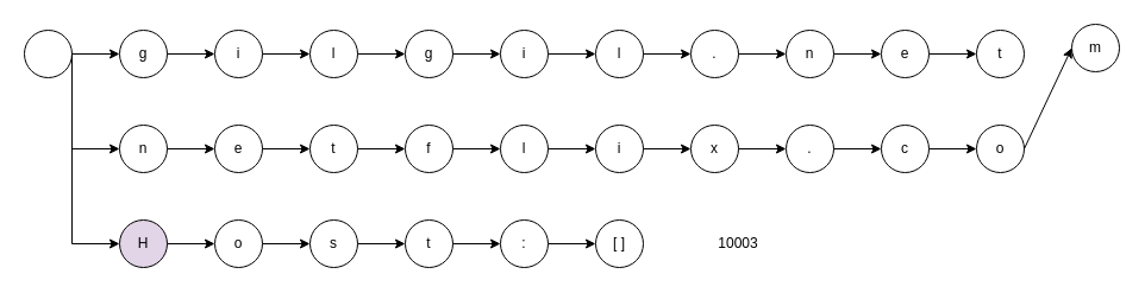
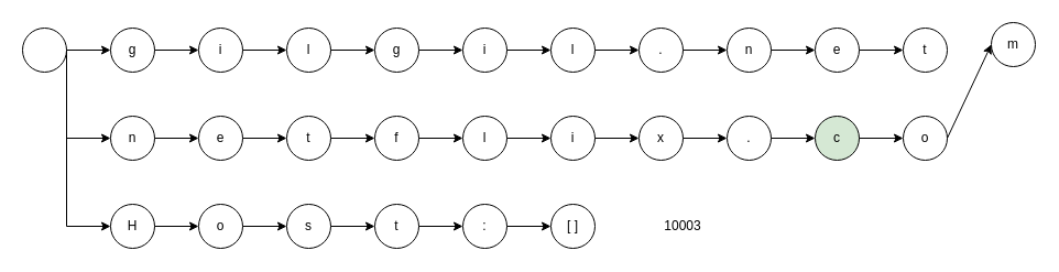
  <mxCell id="0" />
  <mxCell id="1" parent="0" />
  <mxCell id="2" value="" style="ellipse;whiteSpace=wrap;html=1;" parent="1" vertex="1"><mxGeometry x="20" y="25" width="40" height="40" as="geometry" /></mxCell>
  <mxCell id="3" value="g" style="ellipse;whiteSpace=wrap;html=1;" parent="1" vertex="1"><mxGeometry x="100" y="25" width="40" height="40" as="geometry" /></mxCell>
  <mxCell id="4" value="" style="endArrow=classic;html=1;entryX=0;entryY=0.5;entryDx=0;entryDy=0;" parent="1" target="3" edge="1"><mxGeometry width="50" height="50" relative="1" as="geometry"><mxPoint x="60" y="45" as="sourcePoint" /><mxPoint x="110" y="-5" as="targetPoint" /></mxGeometry></mxCell>
  <mxCell id="5" value="i" style="ellipse;whiteSpace=wrap;html=1;" parent="1" vertex="1"><mxGeometry x="180" y="25" width="40" height="40" as="geometry" /></mxCell>
  <mxCell id="6" value="" style="endArrow=classic;html=1;entryX=0;entryY=0.5;entryDx=0;entryDy=0;" parent="1" target="5" edge="1"><mxGeometry width="50" height="50" relative="1" as="geometry"><mxPoint x="140" y="45" as="sourcePoint" /><mxPoint x="190" y="-5" as="targetPoint" /></mxGeometry></mxCell>
  <mxCell id="7" value="l" style="ellipse;whiteSpace=wrap;html=1;" parent="1" vertex="1"><mxGeometry x="260" y="25" width="40" height="40" as="geometry" /></mxCell>
  <mxCell id="8" value="" style="endArrow=classic;html=1;entryX=0;entryY=0.5;entryDx=0;entryDy=0;" parent="1" target="7" edge="1"><mxGeometry width="50" height="50" relative="1" as="geometry"><mxPoint x="220" y="45" as="sourcePoint" /><mxPoint x="270" y="-5" as="targetPoint" /></mxGeometry></mxCell>
  <mxCell id="9" value="g" style="ellipse;whiteSpace=wrap;html=1;" parent="1" vertex="1"><mxGeometry x="340" y="25" width="40" height="40" as="geometry" /></mxCell>
  <mxCell id="10" value="" style="endArrow=classic;html=1;entryX=0;entryY=0.5;entryDx=0;entryDy=0;" parent="1" target="9" edge="1"><mxGeometry width="50" height="50" relative="1" as="geometry"><mxPoint x="300" y="45" as="sourcePoint" /><mxPoint x="350" y="-5" as="targetPoint" /></mxGeometry></mxCell>
  <mxCell id="11" value="i" style="ellipse;whiteSpace=wrap;html=1;" parent="1" vertex="1"><mxGeometry x="420" y="25" width="40" height="40" as="geometry" /></mxCell>
  <mxCell id="12" value="" style="endArrow=classic;html=1;entryX=0;entryY=0.5;entryDx=0;entryDy=0;" parent="1" target="11" edge="1"><mxGeometry width="50" height="50" relative="1" as="geometry"><mxPoint x="380" y="45" as="sourcePoint" /><mxPoint x="430" y="-5" as="targetPoint" /></mxGeometry></mxCell>
  <mxCell id="13" value="l" style="ellipse;whiteSpace=wrap;html=1;" parent="1" vertex="1"><mxGeometry x="500" y="25" width="40" height="40" as="geometry" /></mxCell>
  <mxCell id="14" value="" style="endArrow=classic;html=1;entryX=0;entryY=0.5;entryDx=0;entryDy=0;" parent="1" target="13" edge="1"><mxGeometry width="50" height="50" relative="1" as="geometry"><mxPoint x="460" y="45" as="sourcePoint" /><mxPoint x="510" y="-5" as="targetPoint" /></mxGeometry></mxCell>
  <mxCell id="15" value="." style="ellipse;whiteSpace=wrap;html=1;" parent="1" vertex="1"><mxGeometry x="580" y="25" width="40" height="40" as="geometry" /></mxCell>
  <mxCell id="16" value="" style="endArrow=classic;html=1;entryX=0;entryY=0.5;entryDx=0;entryDy=0;" parent="1" target="15" edge="1"><mxGeometry width="50" height="50" relative="1" as="geometry"><mxPoint x="540" y="45" as="sourcePoint" /><mxPoint x="590" y="-5" as="targetPoint" /></mxGeometry></mxCell>
  <mxCell id="17" value="n" style="ellipse;whiteSpace=wrap;html=1;" parent="1" vertex="1"><mxGeometry x="660" y="25" width="40" height="40" as="geometry" /></mxCell>
  <mxCell id="18" value="" style="endArrow=classic;html=1;entryX=0;entryY=0.5;entryDx=0;entryDy=0;" parent="1" target="17" edge="1"><mxGeometry width="50" height="50" relative="1" as="geometry"><mxPoint x="620" y="45" as="sourcePoint" /><mxPoint x="670" y="-5" as="targetPoint" /></mxGeometry></mxCell>
  <mxCell id="19" value="e" style="ellipse;whiteSpace=wrap;html=1;" parent="1" vertex="1"><mxGeometry x="740" y="25" width="40" height="40" as="geometry" /></mxCell>
  <mxCell id="20" value="" style="endArrow=classic;html=1;entryX=0;entryY=0.5;entryDx=0;entryDy=0;" parent="1" target="19" edge="1"><mxGeometry width="50" height="50" relative="1" as="geometry"><mxPoint x="700" y="45" as="sourcePoint" /><mxPoint x="750" y="-5" as="targetPoint" /></mxGeometry></mxCell>
  <mxCell id="21" value="t" style="ellipse;whiteSpace=wrap;html=1;" parent="1" vertex="1"><mxGeometry x="820" y="25" width="40" height="40" as="geometry" /></mxCell>
  <mxCell id="22" value="" style="endArrow=classic;html=1;entryX=0;entryY=0.5;entryDx=0;entryDy=0;" parent="1" target="21" edge="1"><mxGeometry width="50" height="50" relative="1" as="geometry"><mxPoint x="780" y="45" as="sourcePoint" /><mxPoint x="830" y="-5" as="targetPoint" /></mxGeometry></mxCell>
  <mxCell id="23" value="n" style="ellipse;whiteSpace=wrap;html=1;" parent="1" vertex="1"><mxGeometry x="100" y="105" width="40" height="40" as="geometry" /></mxCell>
  <mxCell id="24" value="" style="endArrow=classic;html=1;entryX=0;entryY=0.5;entryDx=0;entryDy=0;" parent="1" target="23" edge="1"><mxGeometry width="50" height="50" relative="1" as="geometry"><mxPoint x="60" y="125" as="sourcePoint" /><mxPoint x="110" y="75" as="targetPoint" /></mxGeometry></mxCell>
  <mxCell id="25" value="e" style="ellipse;whiteSpace=wrap;html=1;" parent="1" vertex="1"><mxGeometry x="180" y="105" width="40" height="40" as="geometry" /></mxCell>
  <mxCell id="26" value="" style="endArrow=classic;html=1;entryX=0;entryY=0.5;entryDx=0;entryDy=0;" parent="1" target="25" edge="1"><mxGeometry width="50" height="50" relative="1" as="geometry"><mxPoint x="140" y="125" as="sourcePoint" /><mxPoint x="190" y="75" as="targetPoint" /></mxGeometry></mxCell>
  <mxCell id="27" value="t" style="ellipse;whiteSpace=wrap;html=1;" parent="1" vertex="1"><mxGeometry x="260" y="105" width="40" height="40" as="geometry" /></mxCell>
  <mxCell id="28" value="" style="endArrow=classic;html=1;entryX=0;entryY=0.5;entryDx=0;entryDy=0;" parent="1" target="27" edge="1"><mxGeometry width="50" height="50" relative="1" as="geometry"><mxPoint x="220" y="125" as="sourcePoint" /><mxPoint x="270" y="75" as="targetPoint" /></mxGeometry></mxCell>
  <mxCell id="29" value="f" style="ellipse;whiteSpace=wrap;html=1;" parent="1" vertex="1"><mxGeometry x="340" y="105" width="40" height="40" as="geometry" /></mxCell>
  <mxCell id="30" value="" style="endArrow=classic;html=1;entryX=0;entryY=0.5;entryDx=0;entryDy=0;" parent="1" target="29" edge="1"><mxGeometry width="50" height="50" relative="1" as="geometry"><mxPoint x="300" y="125" as="sourcePoint" /><mxPoint x="350" y="75" as="targetPoint" /></mxGeometry></mxCell>
  <mxCell id="31" value="l" style="ellipse;whiteSpace=wrap;html=1;" parent="1" vertex="1"><mxGeometry x="420" y="105" width="40" height="40" as="geometry" /></mxCell>
  <mxCell id="32" value="" style="endArrow=classic;html=1;entryX=0;entryY=0.5;entryDx=0;entryDy=0;" parent="1" target="31" edge="1"><mxGeometry width="50" height="50" relative="1" as="geometry"><mxPoint x="380" y="125" as="sourcePoint" /><mxPoint x="430" y="75" as="targetPoint" /></mxGeometry></mxCell>
  <mxCell id="33" value="i" style="ellipse;whiteSpace=wrap;html=1;" parent="1" vertex="1"><mxGeometry x="500" y="105" width="40" height="40" as="geometry" /></mxCell>
  <mxCell id="34" value="" style="endArrow=classic;html=1;entryX=0;entryY=0.5;entryDx=0;entryDy=0;" parent="1" target="33" edge="1"><mxGeometry width="50" height="50" relative="1" as="geometry"><mxPoint x="460" y="125" as="sourcePoint" /><mxPoint x="510" y="75" as="targetPoint" /></mxGeometry></mxCell>
  <mxCell id="35" value="x" style="ellipse;whiteSpace=wrap;html=1;" parent="1" vertex="1"><mxGeometry x="580" y="105" width="40" height="40" as="geometry" /></mxCell>
  <mxCell id="36" value="" style="endArrow=classic;html=1;entryX=0;entryY=0.5;entryDx=0;entryDy=0;" parent="1" target="35" edge="1"><mxGeometry width="50" height="50" relative="1" as="geometry"><mxPoint x="540" y="125" as="sourcePoint" /><mxPoint x="590" y="75" as="targetPoint" /></mxGeometry></mxCell>
  <mxCell id="37" value="." style="ellipse;whiteSpace=wrap;html=1;" parent="1" vertex="1"><mxGeometry x="660" y="105" width="40" height="40" as="geometry" /></mxCell>
  <mxCell id="38" value="" style="endArrow=classic;html=1;entryX=0;entryY=0.5;entryDx=0;entryDy=0;" parent="1" target="37" edge="1"><mxGeometry width="50" height="50" relative="1" as="geometry"><mxPoint x="620" y="125" as="sourcePoint" /><mxPoint x="670" y="75" as="targetPoint" /></mxGeometry></mxCell>
- <mxCell id="39" value="c" style="ellipse;whiteSpace=wrap;html=1;" parent="1" vertex="1"><mxGeometry x="740" y="105" width="40" height="40" as="geometry" /></mxCell>
+ <mxCell id="39" value="c" style="ellipse;whiteSpace=wrap;html=1;fillColor=#d5e8d4;" parent="1" vertex="1"><mxGeometry x="740" y="105" width="40" height="40" as="geometry" /></mxCell>
  <mxCell id="40" value="" style="endArrow=classic;html=1;entryX=0;entryY=0.5;entryDx=0;entryDy=0;" parent="1" target="39" edge="1"><mxGeometry width="50" height="50" relative="1" as="geometry"><mxPoint x="700" y="125" as="sourcePoint" /><mxPoint x="750" y="75" as="targetPoint" /></mxGeometry></mxCell>
  <mxCell id="41" value="o" style="ellipse;whiteSpace=wrap;html=1;" parent="1" vertex="1"><mxGeometry x="820" y="105" width="40" height="40" as="geometry" /></mxCell>
  <mxCell id="42" value="" style="endArrow=classic;html=1;entryX=0;entryY=0.5;entryDx=0;entryDy=0;" parent="1" target="41" edge="1"><mxGeometry width="50" height="50" relative="1" as="geometry"><mxPoint x="780" y="125" as="sourcePoint" /><mxPoint x="830" y="75" as="targetPoint" /></mxGeometry></mxCell>
  <mxCell id="43" value="m" style="ellipse;whiteSpace=wrap;html=1;" parent="1" vertex="1"><mxGeometry x="900" y="20" width="40" height="40" as="geometry" /></mxCell>
  <mxCell id="44" value="" style="endArrow=classic;html=1;entryX=0;entryY=0.5;entryDx=0;entryDy=0;" parent="1" target="43" edge="1"><mxGeometry width="50" height="50" relative="1" as="geometry"><mxPoint x="860" y="125" as="sourcePoint" /><mxPoint x="910" y="75" as="targetPoint" /></mxGeometry></mxCell>
- <mxCell id="45" value="H" style="ellipse;whiteSpace=wrap;html=1;fillColor=#e1d5e7;" parent="1" vertex="1"><mxGeometry x="100" y="185" width="40" height="40" as="geometry" /></mxCell>
+ <mxCell id="45" value="H" style="ellipse;whiteSpace=wrap;html=1;" parent="1" vertex="1"><mxGeometry x="100" y="185" width="40" height="40" as="geometry" /></mxCell>
  <mxCell id="46" value="" style="endArrow=classic;html=1;entryX=0;entryY=0.5;entryDx=0;entryDy=0;" parent="1" target="45" edge="1"><mxGeometry width="50" height="50" relative="1" as="geometry"><mxPoint x="60" y="205" as="sourcePoint" /><mxPoint x="110" y="155" as="targetPoint" /></mxGeometry></mxCell>
  <mxCell id="47" value="o" style="ellipse;whiteSpace=wrap;html=1;" parent="1" vertex="1"><mxGeometry x="180" y="185" width="40" height="40" as="geometry" /></mxCell>
  <mxCell id="48" value="" style="endArrow=classic;html=1;entryX=0;entryY=0.5;entryDx=0;entryDy=0;" parent="1" target="47" edge="1"><mxGeometry width="50" height="50" relative="1" as="geometry"><mxPoint x="140" y="205" as="sourcePoint" /><mxPoint x="190" y="155" as="targetPoint" /></mxGeometry></mxCell>
  <mxCell id="49" value="s" style="ellipse;whiteSpace=wrap;html=1;" parent="1" vertex="1"><mxGeometry x="260" y="185" width="40" height="40" as="geometry" /></mxCell>
  <mxCell id="50" value="" style="endArrow=classic;html=1;entryX=0;entryY=0.5;entryDx=0;entryDy=0;" parent="1" target="49" edge="1"><mxGeometry width="50" height="50" relative="1" as="geometry"><mxPoint x="220" y="205" as="sourcePoint" /><mxPoint x="270" y="155" as="targetPoint" /></mxGeometry></mxCell>
  <mxCell id="51" value="t" style="ellipse;whiteSpace=wrap;html=1;" parent="1" vertex="1"><mxGeometry x="340" y="185" width="40" height="40" as="geometry" /></mxCell>
  <mxCell id="52" value="" style="endArrow=classic;html=1;entryX=0;entryY=0.5;entryDx=0;entryDy=0;" parent="1" target="51" edge="1"><mxGeometry width="50" height="50" relative="1" as="geometry"><mxPoint x="300" y="205" as="sourcePoint" /><mxPoint x="350" y="155" as="targetPoint" /></mxGeometry></mxCell>
  <mxCell id="53" value=":" style="ellipse;whiteSpace=wrap;html=1;" parent="1" vertex="1"><mxGeometry x="420" y="185" width="40" height="40" as="geometry" /></mxCell>
  <mxCell id="54" value="" style="endArrow=classic;html=1;entryX=0;entryY=0.5;entryDx=0;entryDy=0;" parent="1" target="53" edge="1"><mxGeometry width="50" height="50" relative="1" as="geometry"><mxPoint x="380" y="205" as="sourcePoint" /><mxPoint x="430" y="155" as="targetPoint" /></mxGeometry></mxCell>
  <mxCell id="55" value="" style="endArrow=none;html=1;entryX=1;entryY=0.5;entryDx=0;entryDy=0;" parent="1" target="2" edge="1"><mxGeometry width="50" height="50" relative="1" as="geometry"><mxPoint x="60" y="205" as="sourcePoint" /><mxPoint x="110" y="155" as="targetPoint" /></mxGeometry></mxCell>
  <mxCell id="56" value="10003" style="text;html=1;strokeColor=none;fillColor=none;align=center;verticalAlign=middle;whiteSpace=wrap;rounded=0;" parent="1" vertex="1"><mxGeometry x="600" y="195" width="40" height="20" as="geometry" /></mxCell>
  <mxCell id="57" value="[ ]" style="ellipse;whiteSpace=wrap;html=1;" vertex="1" parent="1"><mxGeometry x="500" y="185" width="40" height="40" as="geometry" /></mxCell>
  <mxCell id="58" value="" style="endArrow=classic;html=1;entryX=0;entryY=0.5;entryDx=0;entryDy=0;" edge="1" parent="1" target="57"><mxGeometry width="50" height="50" relative="1" as="geometry"><mxPoint x="460" y="205" as="sourcePoint" /><mxPoint x="510" y="155" as="targetPoint" /></mxGeometry></mxCell>
